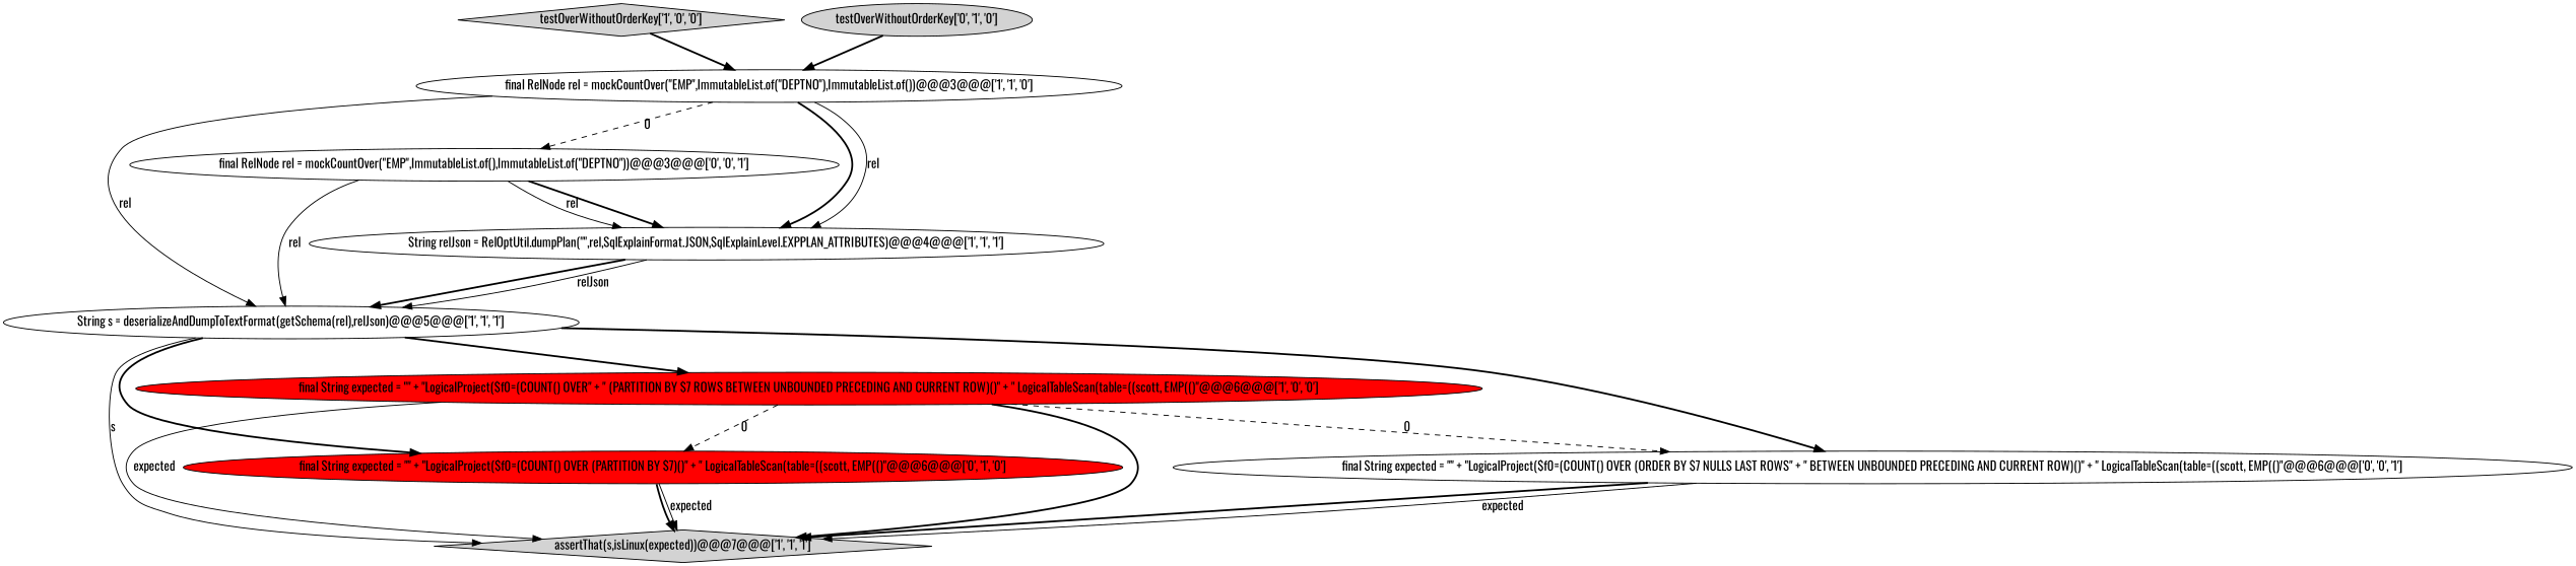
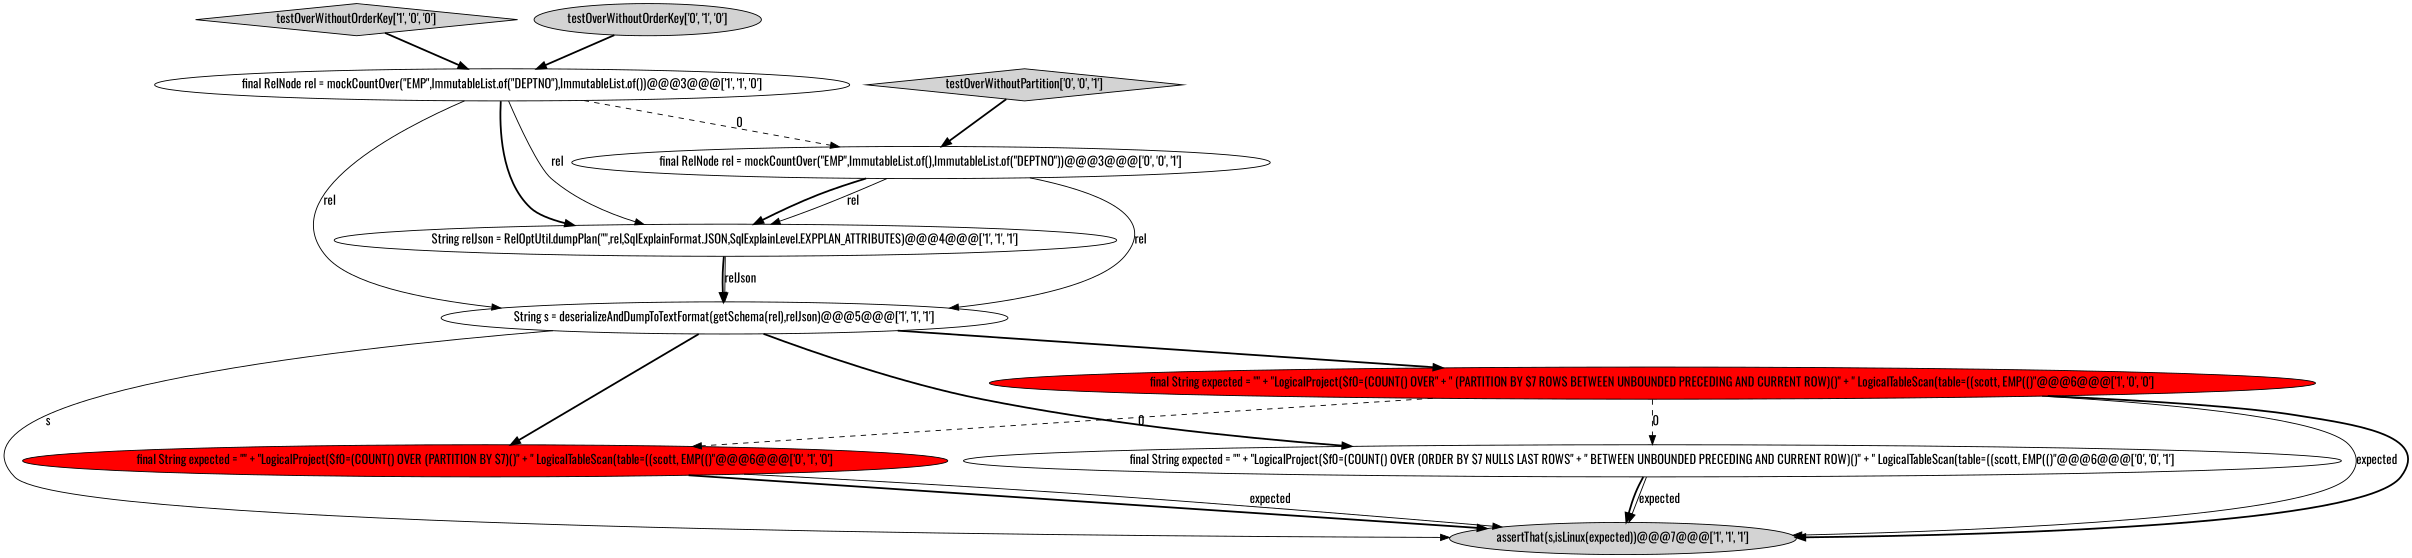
  digraph {
    fontname=Oswald
    node [fillcolor=white fontname=Oswald shape=ellipse style=filled]
    edge [fontname=Oswald style=bold]
    n1 [fillcolor=lightgray label="testOverWithoutOrderKey['1', '0', '0']" shape=diamond]
    n2 [label="final RelNode rel = mockCountOver(\"EMP\",ImmutableList.of(\"DEPTNO\"),ImmutableList.of())@@@3@@@['1', '1', '0']"]
    n3 [label="String relJson = RelOptUtil.dumpPlan(\"\",rel,SqlExplainFormat.JSON,SqlExplainLevel.EXPPLAN_ATTRIBUTES)@@@4@@@['1', '1', '1']"]
    n4 [label="String s = deserializeAndDumpToTextFormat(getSchema(rel),relJson)@@@5@@@['1', '1', '1']"]
    n5 [label="final RelNode rel = mockCountOver(\"EMP\",ImmutableList.of(),ImmutableList.of(\"DEPTNO\"))@@@3@@@['0', '0', '1']"]
-   n6 [fillcolor=lightgray label="assertThat(s,isLinux(expected))@@@7@@@['1', '1', '1']" shape=diamond]
+   n6 [fillcolor=lightgray label="assertThat(s,isLinux(expected))@@@7@@@['1', '1', '1']"]
    n7 [fillcolor=red label="final String expected = \"\" + \"LogicalProject($f0=(COUNT() OVER (PARTITION BY $7)()\" + \" LogicalTableScan(table=((scott, EMP(()\"@@@6@@@['0', '1', '0']"]
    n8 [label="final String expected = \"\" + \"LogicalProject($f0=(COUNT() OVER (ORDER BY $7 NULLS LAST ROWS\" + \" BETWEEN UNBOUNDED PRECEDING AND CURRENT ROW)()\" + \" LogicalTableScan(table=((scott, EMP(()\"@@@6@@@['0', '0', '1']"]
    n9 [fillcolor=red label="final String expected = \"\" + \"LogicalProject($f0=(COUNT() OVER\" + \" (PARTITION BY $7 ROWS BETWEEN UNBOUNDED PRECEDING AND CURRENT ROW)()\" + \" LogicalTableScan(table=((scott, EMP(()\"@@@6@@@['1', '0', '0']"]
    n10 [fillcolor=lightgray label="testOverWithoutOrderKey['0', '1', '0']"]
+   n11 [fillcolor=lightgray label="testOverWithoutPartition['0', '0', '1']" shape=diamond]
    n1 -> n2
    n2 -> n3
    n2 -> n3 [label=rel style=solid]
    n2 -> n4 [label=rel style=solid]
    n2 -> n5 [label=0 style=dashed]
    n3 -> n4
    n3 -> n4 [label=relJson style=solid]
    n4 -> n6 [label=s style=solid]
    n4 -> n7
    n4 -> n8
    n4 -> n9
    n5 -> n3
    n5 -> n3 [label=rel style=solid]
    n5 -> n4 [label=rel style=solid]
    n7 -> n6
    n7 -> n6 [label=expected style=solid]
    n8 -> n6
    n8 -> n6 [label=expected style=solid]
    n9 -> n6 [label=expected style=solid]
    n9 -> n6
    n9 -> n7 [label=0 style=dashed]
    n9 -> n8 [label=0 style=dashed]
    n10 -> n2
+   n11 -> n5
  }
